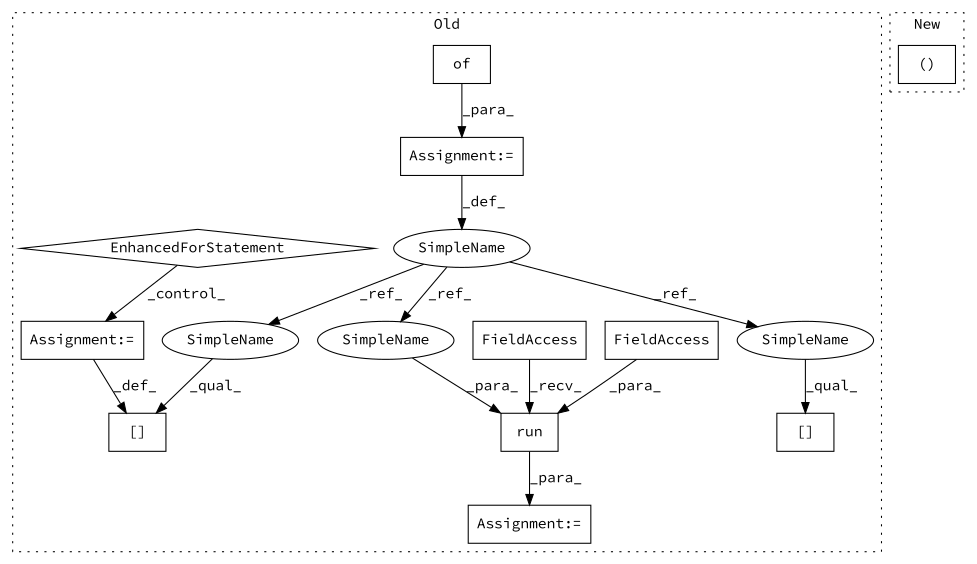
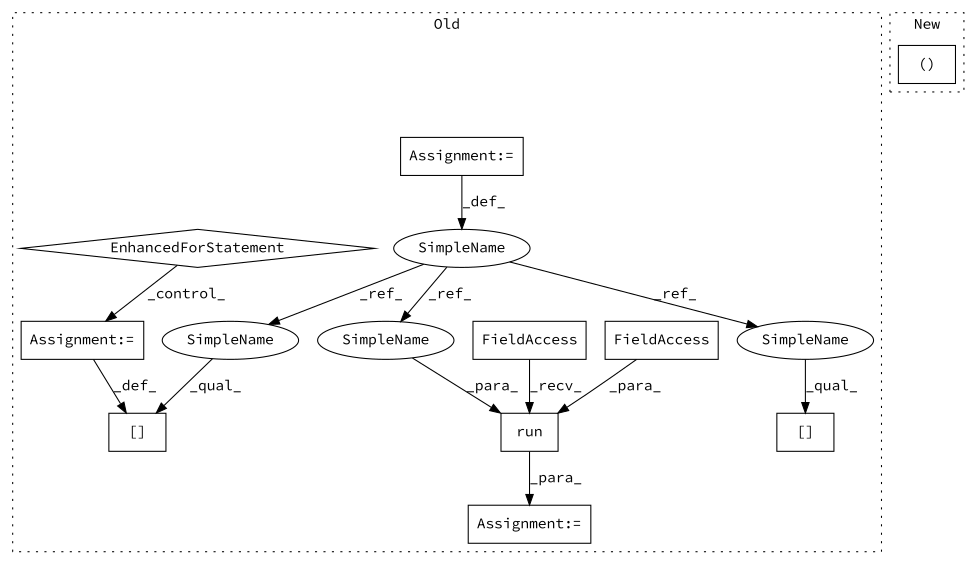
  digraph {
    fontname="Source Code Pro"
    node [a=42 l=9 shape=box fontname="Source Code Pro"]
    edge [fontname="Source Code Pro"]
-   n1 [a=32 l=4 label=of s=4032]
    n2 [a=7 l=1 label="Assignment:=" s=4259]
    n3 [a=32 l="4,1" label=run s="4303,4331"]
    n4 [a=22 l=17 label=FieldAccess s=4285]
    n5 [a=7 l=1 label="Assignment:=" s=4027]
    n6 [a=22 l=14 label=FieldAccess s=4307]
    n7 [a=2 l="10,1" label="[]" s="4189,4229"]
    n8 [label=SimpleName s=4018 shape=ellipse]
    n9 [a=2 l="10,1" label="[]" s="4130,4171"]
    n10 [a=7 l=1 label="Assignment:=" s=4172]
    n11 [a=70 l="53,2" label=EnhancedForStatement s="4042,4120" shape=diamond]
    n12 [label=SimpleName s=4322 shape=ellipse]
    n13 [label=SimpleName s=4130 shape=ellipse]
    n14 [label=SimpleName s=4189 shape=ellipse]
    n15 [a=106 l=24 label="()" s=3565]
    subgraph cluster_1 {
      label=Old
      style=dotted
-     n1
      n2
      n3
      n4
      n5
      n6
      n7
      n8
      n9
      n10
      n11
      n12
      n13
      n14
    }
    subgraph cluster_2 {
      label=New
      style=dotted
      n15
    }
-   n1 -> n5 [label=_para_]
    n3 -> n2 [label=_para_]
    n4 -> n3 [label=_recv_]
    n5 -> n8 [label=_def_]
    n6 -> n3 [label=_para_]
    n8 -> n12 [label=_ref_]
    n8 -> n13 [label=_ref_]
    n8 -> n14 [label=_ref_]
    n10 -> n9 [label=_def_]
    n11 -> n10 [label=_control_]
    n12 -> n3 [label=_para_]
    n13 -> n9 [label=_qual_]
    n14 -> n7 [label=_qual_]
  }
